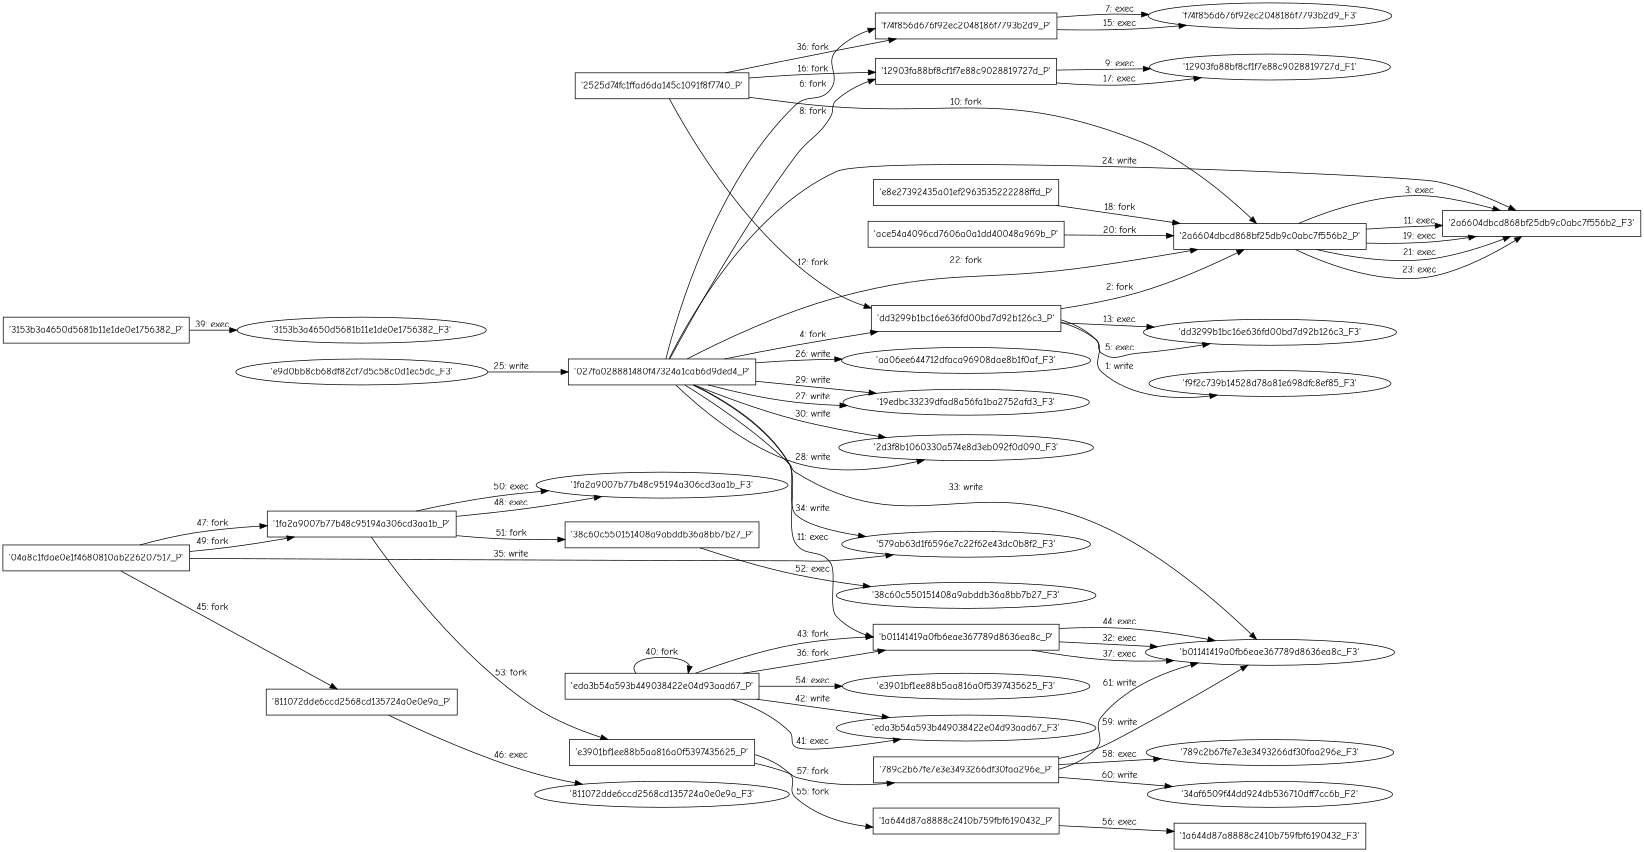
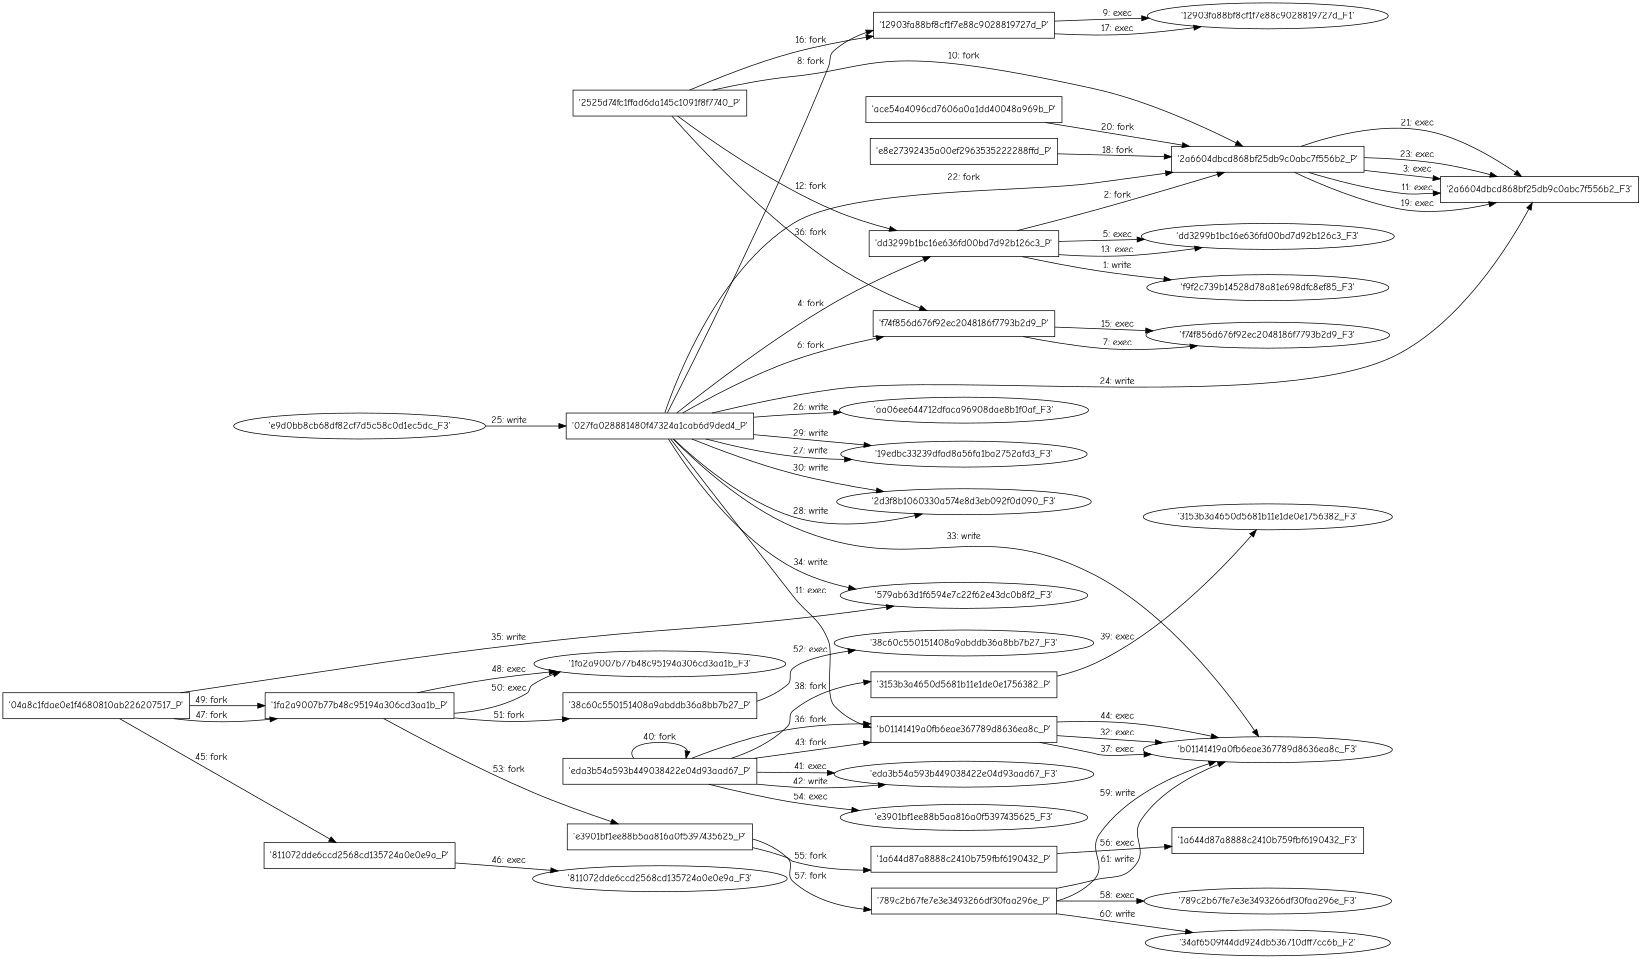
  digraph {
    engine=neato
    fixedsize=false
    fontname="Comic Neue"
    fontsize=10
    nodesep=0.3
    rankdir=LR
    ranksep=0
    splines=true
    node [fontname="Comic Neue" node_type=Process shape=box]
    edge [fontname="Comic Neue"]
    "'f9f2c739b14528d78a81e698dfc8ef85_F3'" [node_type=file shape=ellipse]
    "'dd3299b1bc16e636fd00bd7d92b126c3_P'"
    "'2a6604dbcd868bf25db9c0abc7f556b2_P'"
    "'dd3299b1bc16e636fd00bd7d92b126c3_F3'" [node_type=File shape=ellipse]
    "'2a6604dbcd868bf25db9c0abc7f556b2_F3'" [node_type=file]
    "'027fa028881480f47324a1cab6d9ded4_P'"
    "'f74f856d676f92ec2048186f7793b2d9_P'"
    "'12903fa88bf8cf1f7e88c9028819727d_P'"
    "'aa06ee644712dfaca96908dae8b1f0af_F3'" [node_type=file shape=ellipse]
    "'19edbc33239dfad8a56fa1ba2752afd3_F3'" [node_type=file shape=ellipse]
    "'2d3f8b1060330a574e8d3eb092f0d090_F3'" [node_type=file shape=ellipse]
    "'b01141419a0fb6eae367789d8636ea8c_P'"
    "'b01141419a0fb6eae367789d8636ea8c_F3'" [node_type=file shape=ellipse]
-   "'579ab63d1f6594e7c22f62e43dc0b8f2_F3'" [node_type=file shape=ellipse label="'579ab63d1f6596e7c22f62e43dc0b8f2_F3'"]
+   "'579ab63d1f6594e7c22f62e43dc0b8f2_F3'" [node_type=file shape=ellipse]
    "'f74f856d676f92ec2048186f7793b2d9_F3'" [node_type=File shape=ellipse]
    "'12903fa88bf8cf1f7e88c9028819727d_F1'" [node_type=File shape=ellipse]
    "'e9d0bb8cb68df82cf7d5c58c0d1ec5dc_F3'" [node_type=file shape=ellipse]
    "'2525d74fc1ffad6da145c1091f8f7740_P'"
-   "'e8e27392435a00ef2963535222288ffd_P'" [label="'e8e27392435a01ef2963535222288ffd_P'"]
+   "'e8e27392435a00ef2963535222288ffd_P'"
    "'ace54a4096cd7606a0a1dd40048a969b_P'"
    "'04a8c1fdae0e1f4680810ab226207517_P'"
    "'811072dde6ccd2568cd135724a0e0e9a_P'"
    "'1fa2a9007b77b48c95194a306cd3aa1b_P'"
    "'811072dde6ccd2568cd135724a0e0e9a_F3'" [node_type=File shape=ellipse]
    "'1fa2a9007b77b48c95194a306cd3aa1b_F3'" [node_type=File shape=ellipse]
    "'38c60c550151408a9abddb36a8bb7b27_P'"
    "'e3901bf1ee88b5aa816a0f5397435625_P'"
    "'eda3b54a593b449038422e04d93aad67_P'"
    "'3153b3a4650d5681b11e1de0e1756382_P'"
    "'eda3b54a593b449038422e04d93aad67_F3'" [node_type=file shape=ellipse]
    "'e3901bf1ee88b5aa816a0f5397435625_F3'" [node_type=File shape=ellipse]
    "'3153b3a4650d5681b11e1de0e1756382_F3'" [node_type=File shape=ellipse]
    "'38c60c550151408a9abddb36a8bb7b27_F3'" [node_type=File shape=ellipse]
    "'1a644d87a8888c2410b759fbf6190432_P'"
    "'789c2b67fe7e3e3493266df30faa296e_P'"
    "'1a644d87a8888c2410b759fbf6190432_F3'" [node_type=File]
    "'789c2b67fe7e3e3493266df30faa296e_F3'" [node_type=File shape=ellipse]
    "'34af6509f44dd924db536710dff7cc6b_F2'" [node_type=file shape=ellipse]
    "'dd3299b1bc16e636fd00bd7d92b126c3_P'" -> "'f9f2c739b14528d78a81e698dfc8ef85_F3'" [label="1: write"]
    "'dd3299b1bc16e636fd00bd7d92b126c3_P'" -> "'2a6604dbcd868bf25db9c0abc7f556b2_P'" [label="2: fork"]
    "'dd3299b1bc16e636fd00bd7d92b126c3_P'" -> "'dd3299b1bc16e636fd00bd7d92b126c3_F3'" [label="5: exec"]
    "'dd3299b1bc16e636fd00bd7d92b126c3_P'" -> "'dd3299b1bc16e636fd00bd7d92b126c3_F3'" [label="13: exec"]
    "'2a6604dbcd868bf25db9c0abc7f556b2_P'" -> "'2a6604dbcd868bf25db9c0abc7f556b2_F3'" [label="3: exec"]
    "'2a6604dbcd868bf25db9c0abc7f556b2_P'" -> "'2a6604dbcd868bf25db9c0abc7f556b2_F3'" [label="11: exec"]
    "'2a6604dbcd868bf25db9c0abc7f556b2_P'" -> "'2a6604dbcd868bf25db9c0abc7f556b2_F3'" [label="19: exec"]
    "'2a6604dbcd868bf25db9c0abc7f556b2_P'" -> "'2a6604dbcd868bf25db9c0abc7f556b2_F3'" [label="21: exec"]
    "'2a6604dbcd868bf25db9c0abc7f556b2_P'" -> "'2a6604dbcd868bf25db9c0abc7f556b2_F3'" [label="23: exec"]
    "'027fa028881480f47324a1cab6d9ded4_P'" -> "'dd3299b1bc16e636fd00bd7d92b126c3_P'" [label="4: fork"]
    "'027fa028881480f47324a1cab6d9ded4_P'" -> "'2a6604dbcd868bf25db9c0abc7f556b2_P'" [label="22: fork"]
    "'027fa028881480f47324a1cab6d9ded4_P'" -> "'2a6604dbcd868bf25db9c0abc7f556b2_F3'" [label="24: write"]
    "'027fa028881480f47324a1cab6d9ded4_P'" -> "'f74f856d676f92ec2048186f7793b2d9_P'" [label="6: fork"]
    "'027fa028881480f47324a1cab6d9ded4_P'" -> "'12903fa88bf8cf1f7e88c9028819727d_P'" [label="8: fork"]
    "'027fa028881480f47324a1cab6d9ded4_P'" -> "'aa06ee644712dfaca96908dae8b1f0af_F3'" [label="26: write"]
    "'027fa028881480f47324a1cab6d9ded4_P'" -> "'19edbc33239dfad8a56fa1ba2752afd3_F3'" [label="27: write"]
    "'027fa028881480f47324a1cab6d9ded4_P'" -> "'19edbc33239dfad8a56fa1ba2752afd3_F3'" [label="29: write"]
    "'027fa028881480f47324a1cab6d9ded4_P'" -> "'2d3f8b1060330a574e8d3eb092f0d090_F3'" [label="28: write"]
    "'027fa028881480f47324a1cab6d9ded4_P'" -> "'2d3f8b1060330a574e8d3eb092f0d090_F3'" [label="30: write"]
    "'027fa028881480f47324a1cab6d9ded4_P'" -> "'b01141419a0fb6eae367789d8636ea8c_P'" [label="11: exec"]
    "'027fa028881480f47324a1cab6d9ded4_P'" -> "'b01141419a0fb6eae367789d8636ea8c_F3'" [label="33: write"]
    "'027fa028881480f47324a1cab6d9ded4_P'" -> "'579ab63d1f6594e7c22f62e43dc0b8f2_F3'" [label="34: write"]
    "'f74f856d676f92ec2048186f7793b2d9_P'" -> "'f74f856d676f92ec2048186f7793b2d9_F3'" [label="7: exec"]
    "'f74f856d676f92ec2048186f7793b2d9_P'" -> "'f74f856d676f92ec2048186f7793b2d9_F3'" [label="15: exec"]
    "'12903fa88bf8cf1f7e88c9028819727d_P'" -> "'12903fa88bf8cf1f7e88c9028819727d_F1'" [label="9: exec"]
    "'12903fa88bf8cf1f7e88c9028819727d_P'" -> "'12903fa88bf8cf1f7e88c9028819727d_F1'" [label="17: exec"]
    "'b01141419a0fb6eae367789d8636ea8c_P'" -> "'b01141419a0fb6eae367789d8636ea8c_F3'" [label="32: exec"]
    "'b01141419a0fb6eae367789d8636ea8c_P'" -> "'b01141419a0fb6eae367789d8636ea8c_F3'" [label="37: exec"]
    "'b01141419a0fb6eae367789d8636ea8c_P'" -> "'b01141419a0fb6eae367789d8636ea8c_F3'" [label="44: exec"]
    "'e9d0bb8cb68df82cf7d5c58c0d1ec5dc_F3'" -> "'027fa028881480f47324a1cab6d9ded4_P'" [label="25: write"]
    "'2525d74fc1ffad6da145c1091f8f7740_P'" -> "'dd3299b1bc16e636fd00bd7d92b126c3_P'" [label="12: fork"]
    "'2525d74fc1ffad6da145c1091f8f7740_P'" -> "'2a6604dbcd868bf25db9c0abc7f556b2_P'" [label="10: fork"]
    "'2525d74fc1ffad6da145c1091f8f7740_P'" -> "'f74f856d676f92ec2048186f7793b2d9_P'" [label="36: fork"]
    "'2525d74fc1ffad6da145c1091f8f7740_P'" -> "'12903fa88bf8cf1f7e88c9028819727d_P'" [label="16: fork"]
    "'e8e27392435a00ef2963535222288ffd_P'" -> "'2a6604dbcd868bf25db9c0abc7f556b2_P'" [label="18: fork"]
    "'ace54a4096cd7606a0a1dd40048a969b_P'" -> "'2a6604dbcd868bf25db9c0abc7f556b2_P'" [label="20: fork"]
    "'04a8c1fdae0e1f4680810ab226207517_P'" -> "'579ab63d1f6594e7c22f62e43dc0b8f2_F3'" [label="35: write"]
    "'04a8c1fdae0e1f4680810ab226207517_P'" -> "'811072dde6ccd2568cd135724a0e0e9a_P'" [label="45: fork"]
    "'04a8c1fdae0e1f4680810ab226207517_P'" -> "'1fa2a9007b77b48c95194a306cd3aa1b_P'" [label="47: fork"]
    "'04a8c1fdae0e1f4680810ab226207517_P'" -> "'1fa2a9007b77b48c95194a306cd3aa1b_P'" [label="49: fork"]
    "'811072dde6ccd2568cd135724a0e0e9a_P'" -> "'811072dde6ccd2568cd135724a0e0e9a_F3'" [label="46: exec"]
    "'1fa2a9007b77b48c95194a306cd3aa1b_P'" -> "'1fa2a9007b77b48c95194a306cd3aa1b_F3'" [label="48: exec"]
    "'1fa2a9007b77b48c95194a306cd3aa1b_P'" -> "'1fa2a9007b77b48c95194a306cd3aa1b_F3'" [label="50: exec"]
    "'1fa2a9007b77b48c95194a306cd3aa1b_P'" -> "'38c60c550151408a9abddb36a8bb7b27_P'" [label="51: fork"]
    "'1fa2a9007b77b48c95194a306cd3aa1b_P'" -> "'e3901bf1ee88b5aa816a0f5397435625_P'" [label="53: fork"]
    "'38c60c550151408a9abddb36a8bb7b27_P'" -> "'38c60c550151408a9abddb36a8bb7b27_F3'" [label="52: exec"]
    "'e3901bf1ee88b5aa816a0f5397435625_P'" -> "'1a644d87a8888c2410b759fbf6190432_P'" [label="55: fork"]
    "'e3901bf1ee88b5aa816a0f5397435625_P'" -> "'789c2b67fe7e3e3493266df30faa296e_P'" [label="57: fork"]
    "'eda3b54a593b449038422e04d93aad67_P'" -> "'b01141419a0fb6eae367789d8636ea8c_P'" [label="36: fork"]
    "'eda3b54a593b449038422e04d93aad67_P'" -> "'b01141419a0fb6eae367789d8636ea8c_P'" [label="43: fork"]
    "'eda3b54a593b449038422e04d93aad67_P'" -> "'eda3b54a593b449038422e04d93aad67_P'" [label="40: fork"]
+   "'eda3b54a593b449038422e04d93aad67_P'" -> "'3153b3a4650d5681b11e1de0e1756382_P'" [label="38: fork"]
    "'eda3b54a593b449038422e04d93aad67_P'" -> "'eda3b54a593b449038422e04d93aad67_F3'" [label="41: exec"]
    "'eda3b54a593b449038422e04d93aad67_P'" -> "'eda3b54a593b449038422e04d93aad67_F3'" [label="42: write"]
    "'eda3b54a593b449038422e04d93aad67_P'" -> "'e3901bf1ee88b5aa816a0f5397435625_F3'" [label="54: exec"]
    "'3153b3a4650d5681b11e1de0e1756382_P'" -> "'3153b3a4650d5681b11e1de0e1756382_F3'" [label="39: exec"]
    "'1a644d87a8888c2410b759fbf6190432_P'" -> "'1a644d87a8888c2410b759fbf6190432_F3'" [label="56: exec"]
    "'789c2b67fe7e3e3493266df30faa296e_P'" -> "'b01141419a0fb6eae367789d8636ea8c_F3'" [label="59: write"]
    "'789c2b67fe7e3e3493266df30faa296e_P'" -> "'b01141419a0fb6eae367789d8636ea8c_F3'" [label="61: write"]
    "'789c2b67fe7e3e3493266df30faa296e_P'" -> "'789c2b67fe7e3e3493266df30faa296e_F3'" [label="58: exec"]
    "'789c2b67fe7e3e3493266df30faa296e_P'" -> "'34af6509f44dd924db536710dff7cc6b_F2'" [label="60: write"]
  }
